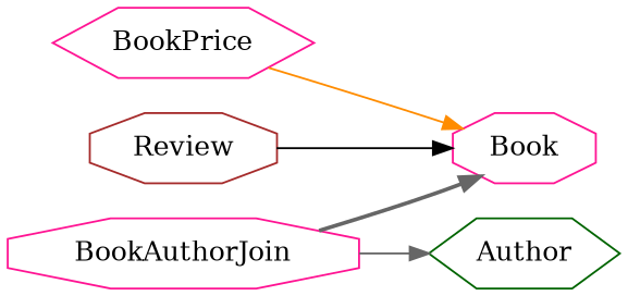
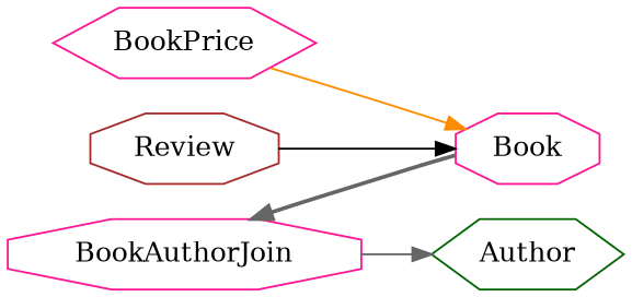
  digraph {
    rankdir=LR
    node [color=deeppink shape=octagon]
    edge [color=gray40 style=solid]
    BookAuthorJoin
    Book
    Author [color=darkgreen shape=hexagon]
    BookPrice [shape=hexagon]
    Review [color=brown]
-   BookAuthorJoin -> Book [style=bold]
+   Book -> BookAuthorJoin [style=bold]
    BookAuthorJoin -> Author
    BookPrice -> Book [color=darkorange]
    Review -> Book [color=black]
  }
